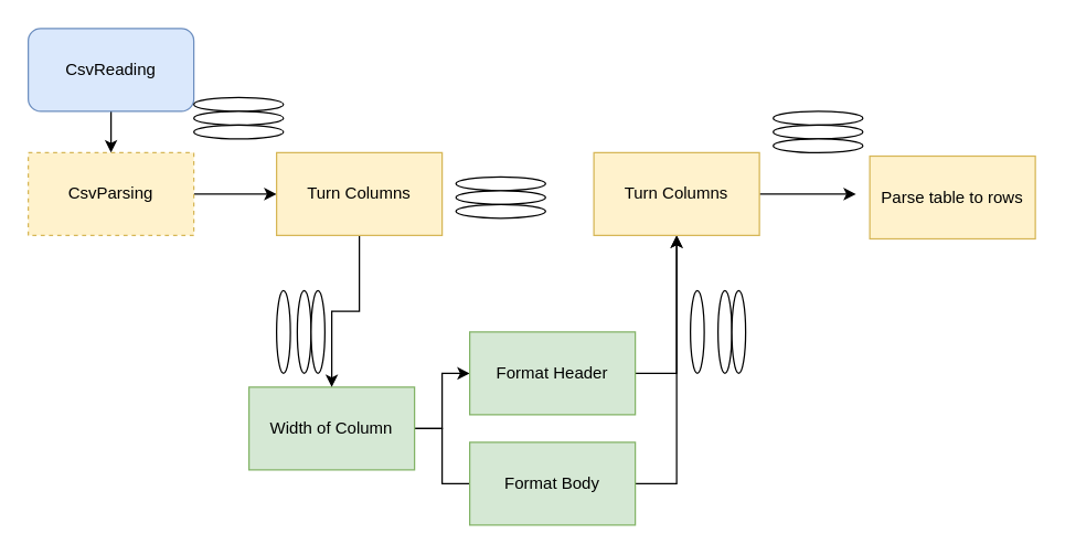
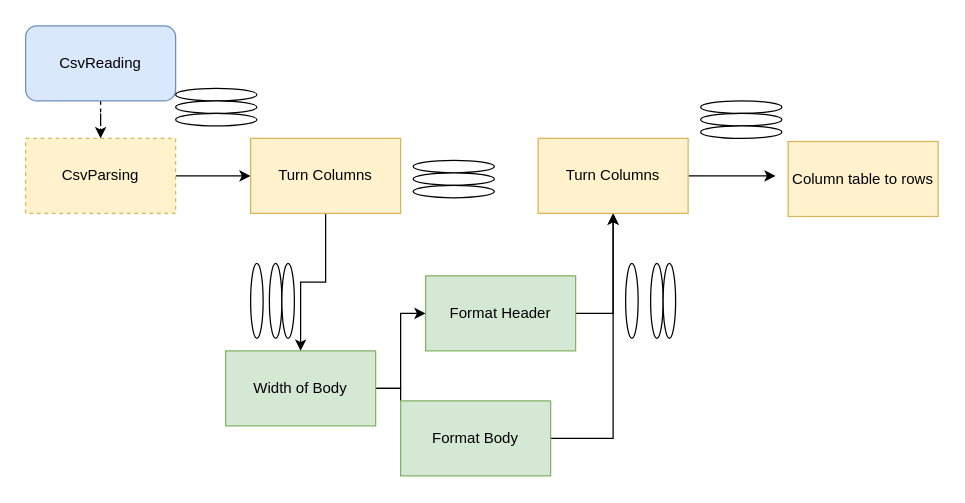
  <mxCell id="0" />
  <mxCell id="1" parent="0" />
  <mxCell id="2" style="edgeStyle=orthogonalEdgeStyle;rounded=0;orthogonalLoop=1;jettySize=auto;html=1;entryX=0;entryY=0.5;entryDx=0;entryDy=0;" edge="1" parent="1" source="3" target="17"><mxGeometry relative="1" as="geometry"><mxPoint x="180" y="140" as="targetPoint" /></mxGeometry></mxCell>
  <mxCell id="3" value="CsvParsing" style="rounded=0;whiteSpace=wrap;html=1;fillColor=#fff2cc;strokeColor=#d6b656;dashed=1;" vertex="1" parent="1"><mxGeometry x="20" y="110" width="120" height="60" as="geometry" /></mxCell>
- <mxCell id="4" style="edgeStyle=orthogonalEdgeStyle;rounded=0;orthogonalLoop=1;jettySize=auto;html=1;entryX=0.5;entryY=0;entryDx=0;entryDy=0;" edge="1" parent="1" source="5" target="3"><mxGeometry relative="1" as="geometry" /></mxCell>
+ <mxCell id="4" style="edgeStyle=orthogonalEdgeStyle;rounded=0;orthogonalLoop=1;jettySize=auto;html=1;entryX=0.5;entryY=0;entryDx=0;entryDy=0;dashed=1;" edge="1" parent="1" source="5" target="3"><mxGeometry relative="1" as="geometry" /></mxCell>
  <mxCell id="5" value="CsvReading" style="whiteSpace=wrap;html=1;fillColor=#dae8fc;strokeColor=#6c8ebf;rounded=1;" vertex="1" parent="1"><mxGeometry x="20" y="20" width="120" height="60" as="geometry" /></mxCell>
  <mxCell id="6" style="edgeStyle=orthogonalEdgeStyle;rounded=0;orthogonalLoop=1;jettySize=auto;html=1;entryX=0;entryY=0.5;entryDx=0;entryDy=0;" edge="1" parent="1" source="8" target="10"><mxGeometry relative="1" as="geometry" /></mxCell>
  <mxCell id="7" style="edgeStyle=orthogonalEdgeStyle;rounded=0;orthogonalLoop=1;jettySize=auto;html=1;entryX=0;entryY=0.5;entryDx=0;entryDy=0;endArrow=none;" edge="1" parent="1" source="8" target="12"><mxGeometry relative="1" as="geometry" /></mxCell>
- <mxCell id="8" value="Width of Column" style="rounded=0;whiteSpace=wrap;html=1;fillColor=#d5e8d4;strokeColor=#82b366;" vertex="1" parent="1"><mxGeometry x="180" y="280" width="120" height="60" as="geometry" /></mxCell>
+ <mxCell id="8" value="Width of Body" style="rounded=0;whiteSpace=wrap;html=1;fillColor=#d5e8d4;strokeColor=#82b366;" vertex="1" parent="1"><mxGeometry x="180" y="280" width="120" height="60" as="geometry" /></mxCell>
  <mxCell id="9" style="edgeStyle=orthogonalEdgeStyle;rounded=0;orthogonalLoop=1;jettySize=auto;html=1;exitX=1;exitY=0.5;exitDx=0;exitDy=0;" edge="1" parent="1" source="10" target="19"><mxGeometry relative="1" as="geometry" /></mxCell>
- <mxCell id="10" value="Format Header" style="rounded=0;whiteSpace=wrap;html=1;fillColor=#d5e8d4;strokeColor=#82b366;" vertex="1" parent="1"><mxGeometry x="340" y="240" width="120" height="60" as="geometry" /></mxCell>
+ <mxCell id="10" value="Format Header" style="rounded=0;whiteSpace=wrap;html=1;fillColor=#d5e8d4;strokeColor=#82b366;" vertex="1" parent="1"><mxGeometry x="340" y="220" width="120" height="60" as="geometry" /></mxCell>
  <mxCell id="11" style="edgeStyle=orthogonalEdgeStyle;rounded=0;orthogonalLoop=1;jettySize=auto;html=1;entryX=0.5;entryY=1;entryDx=0;entryDy=0;" edge="1" parent="1" source="12" target="19"><mxGeometry relative="1" as="geometry"><Array as="points"><mxPoint x="490" y="350" /></Array></mxGeometry></mxCell>
- <mxCell id="12" value="Format Body" style="rounded=0;whiteSpace=wrap;html=1;fillColor=#d5e8d4;strokeColor=#82b366;" vertex="1" parent="1"><mxGeometry x="340" y="320" width="120" height="60" as="geometry" /></mxCell>
+ <mxCell id="12" value="Format Body" style="rounded=0;whiteSpace=wrap;html=1;fillColor=#d5e8d4;strokeColor=#82b366;" vertex="1" parent="1"><mxGeometry x="320" y="320" width="120" height="60" as="geometry" /></mxCell>
  <mxCell id="13" value="" style="ellipse;whiteSpace=wrap;html=1;" vertex="1" parent="1"><mxGeometry x="200" y="210" width="10" height="60" as="geometry" /></mxCell>
  <mxCell id="14" value="" style="ellipse;whiteSpace=wrap;html=1;" vertex="1" parent="1"><mxGeometry x="215" y="210" width="10" height="60" as="geometry" /></mxCell>
  <mxCell id="15" value="" style="ellipse;whiteSpace=wrap;html=1;" vertex="1" parent="1"><mxGeometry x="225" y="210" width="10" height="60" as="geometry" /></mxCell>
  <mxCell id="16" style="edgeStyle=orthogonalEdgeStyle;rounded=0;orthogonalLoop=1;jettySize=auto;html=1;" edge="1" parent="1" source="17" target="8"><mxGeometry relative="1" as="geometry" /></mxCell>
  <mxCell id="17" value="Turn Columns" style="rounded=0;whiteSpace=wrap;html=1;fillColor=#fff2cc;strokeColor=#d6b656;" vertex="1" parent="1"><mxGeometry x="200" y="110" width="120" height="60" as="geometry" /></mxCell>
  <mxCell id="18" style="edgeStyle=orthogonalEdgeStyle;rounded=0;orthogonalLoop=1;jettySize=auto;html=1;" edge="1" parent="1" source="19"><mxGeometry relative="1" as="geometry"><mxPoint x="620" y="140" as="targetPoint" /></mxGeometry></mxCell>
  <mxCell id="19" value="Turn Columns" style="rounded=0;whiteSpace=wrap;html=1;fillColor=#fff2cc;strokeColor=#d6b656;" vertex="1" parent="1"><mxGeometry x="430" y="110" width="120" height="60" as="geometry" /></mxCell>
  <mxCell id="20" value="" style="ellipse;whiteSpace=wrap;html=1;" vertex="1" parent="1"><mxGeometry x="500" y="210" width="10" height="60" as="geometry" /></mxCell>
  <mxCell id="21" value="" style="ellipse;whiteSpace=wrap;html=1;" vertex="1" parent="1"><mxGeometry x="520" y="210" width="10" height="60" as="geometry" /></mxCell>
  <mxCell id="22" value="" style="ellipse;whiteSpace=wrap;html=1;" vertex="1" parent="1"><mxGeometry x="530" y="210" width="10" height="60" as="geometry" /></mxCell>
  <mxCell id="23" value="" style="ellipse;whiteSpace=wrap;html=1;" vertex="1" parent="1"><mxGeometry x="140" y="70" width="65" height="10" as="geometry" /></mxCell>
  <mxCell id="24" value="" style="ellipse;whiteSpace=wrap;html=1;" vertex="1" parent="1"><mxGeometry x="140" y="80" width="65" height="10" as="geometry" /></mxCell>
  <mxCell id="25" value="" style="ellipse;whiteSpace=wrap;html=1;" vertex="1" parent="1"><mxGeometry x="140" y="90" width="65" height="10" as="geometry" /></mxCell>
  <mxCell id="26" value="" style="ellipse;whiteSpace=wrap;html=1;" vertex="1" parent="1"><mxGeometry x="330" y="127.5" width="65" height="10" as="geometry" /></mxCell>
  <mxCell id="27" value="" style="ellipse;whiteSpace=wrap;html=1;" vertex="1" parent="1"><mxGeometry x="330" y="137.5" width="65" height="10" as="geometry" /></mxCell>
  <mxCell id="28" value="" style="ellipse;whiteSpace=wrap;html=1;" vertex="1" parent="1"><mxGeometry x="330" y="147.5" width="65" height="10" as="geometry" /></mxCell>
  <mxCell id="29" value="" style="ellipse;whiteSpace=wrap;html=1;" vertex="1" parent="1"><mxGeometry x="560" y="80" width="65" height="10" as="geometry" /></mxCell>
  <mxCell id="30" value="" style="ellipse;whiteSpace=wrap;html=1;" vertex="1" parent="1"><mxGeometry x="560" y="90" width="65" height="10" as="geometry" /></mxCell>
  <mxCell id="31" value="" style="ellipse;whiteSpace=wrap;html=1;" vertex="1" parent="1"><mxGeometry x="560" y="100" width="65" height="10" as="geometry" /></mxCell>
- <mxCell id="32" value="Parse table to rows" style="rounded=0;whiteSpace=wrap;html=1;fillColor=#fff2cc;strokeColor=#d6b656;" vertex="1" parent="1"><mxGeometry x="630" y="112.5" width="120" height="60" as="geometry" /></mxCell>
+ <mxCell id="32" value="Column table to rows" style="rounded=0;whiteSpace=wrap;html=1;fillColor=#fff2cc;strokeColor=#d6b656;" vertex="1" parent="1"><mxGeometry x="630" y="112.5" width="120" height="60" as="geometry" /></mxCell>
